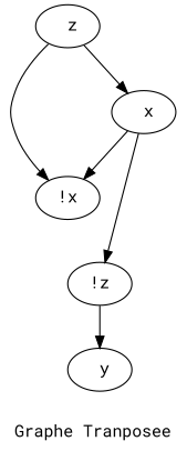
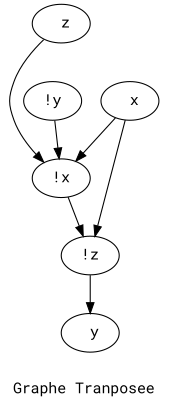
  digraph {
    fontname="Roboto Mono"
    label="Graphe Tranposee"
    node [fontname="Roboto Mono"]
    edge [fontname="Roboto Mono"]
    " z"
    " x"
    "!x"
    "!z"
    " y"
-   " z" -> " x"
+   "!y"
    " z" -> "!x"
    " x" -> "!x"
    " x" -> "!z"
+   "!x" -> "!z"
    "!z" -> " y"
+   "!y" -> "!x"
  }
